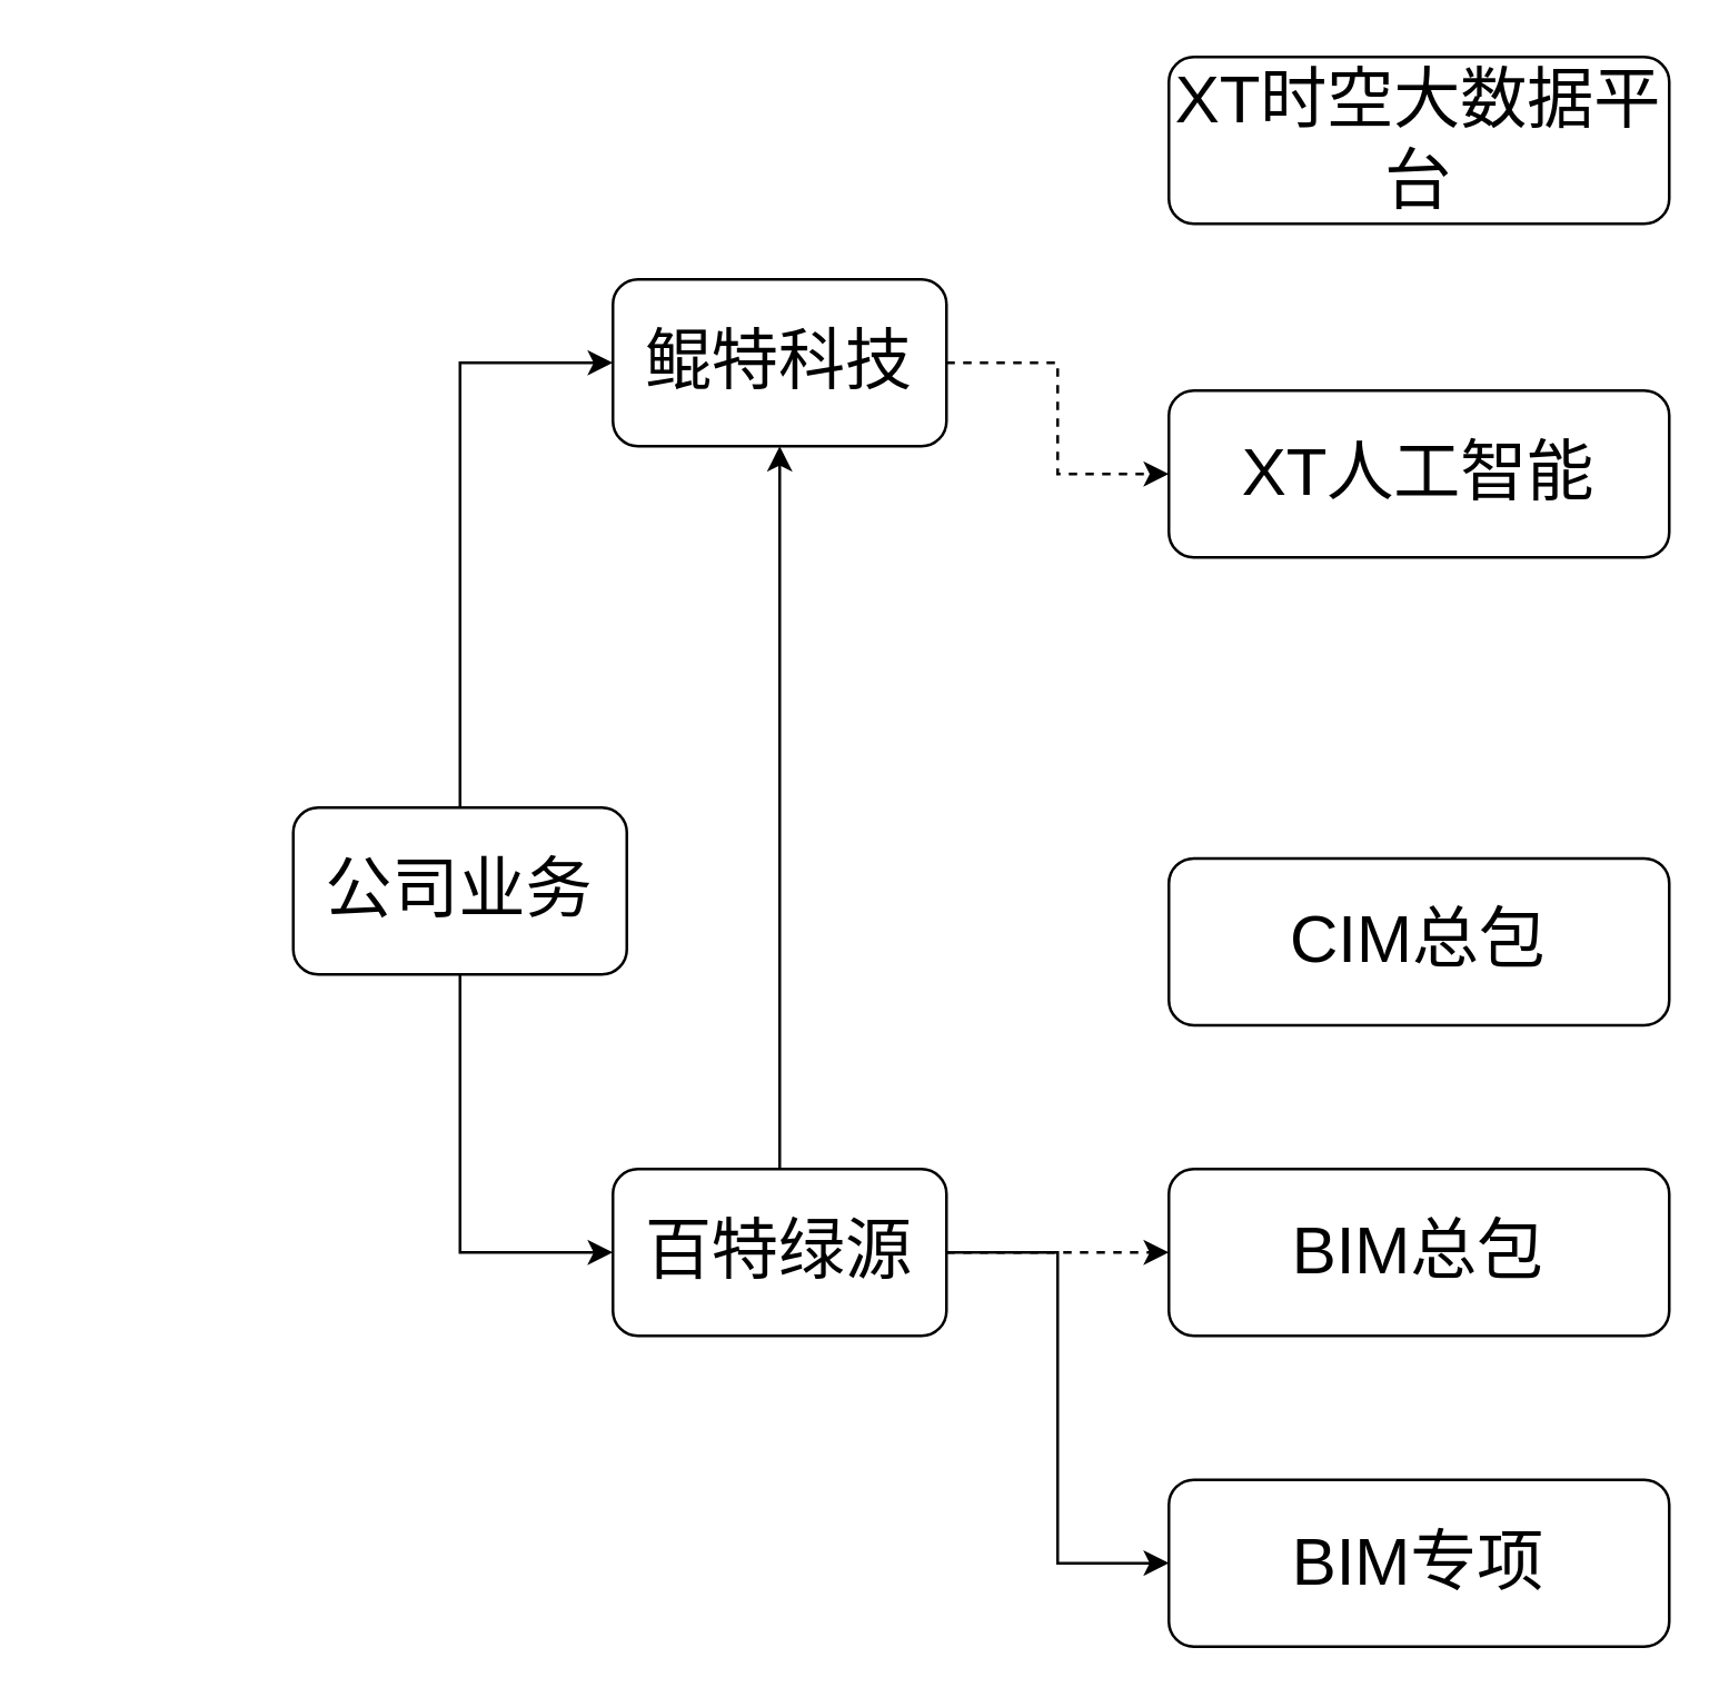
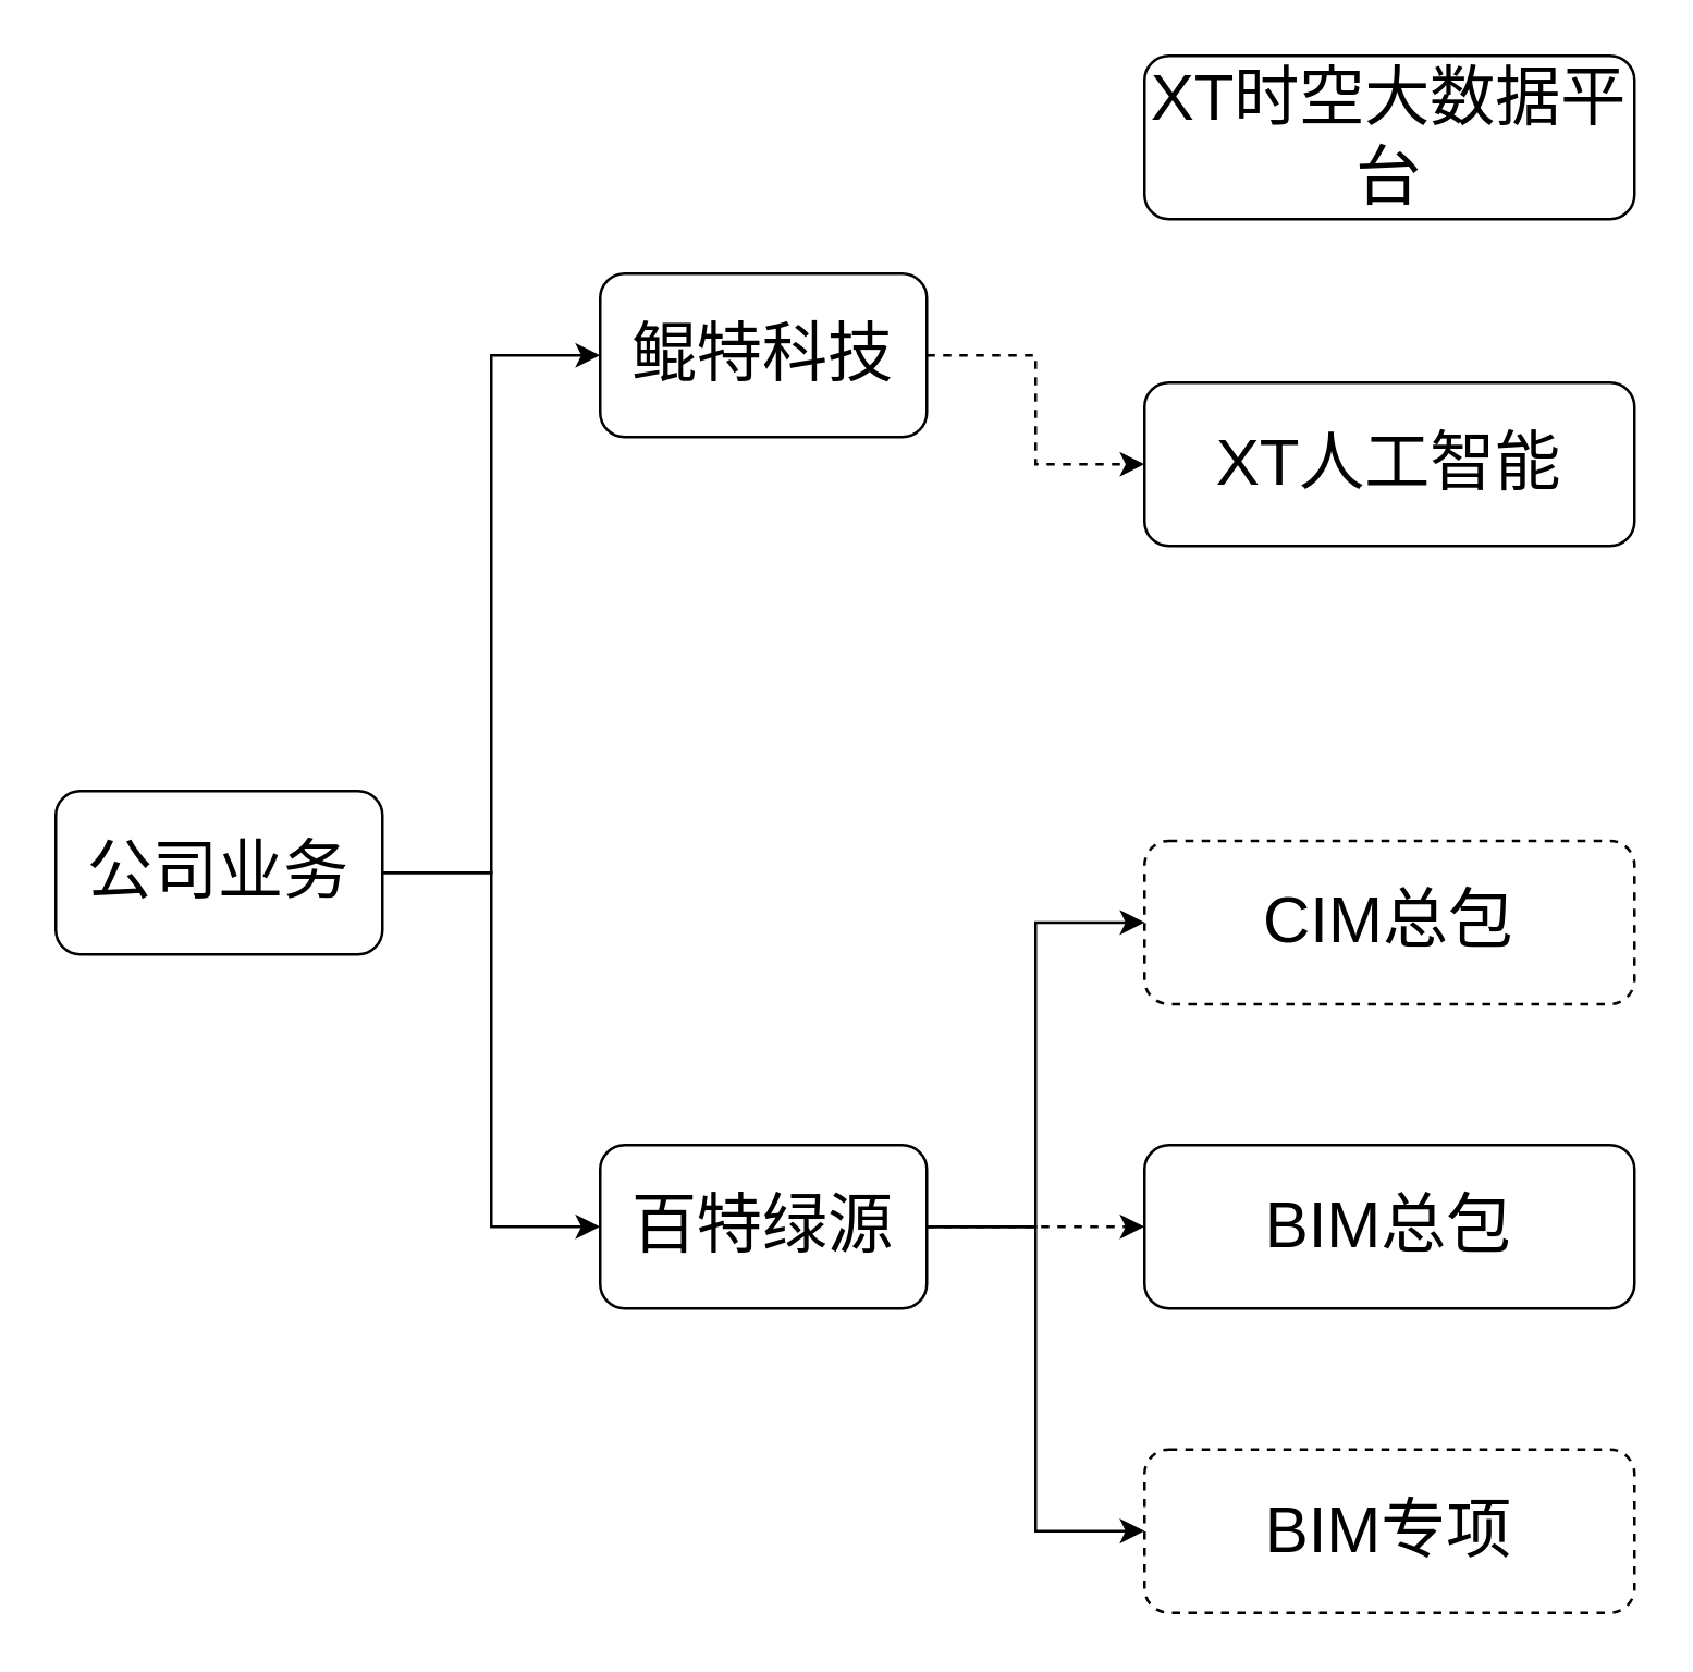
  <mxCell id="0" />
  <mxCell id="1" parent="0" />
  <mxCell id="2" style="edgeStyle=orthogonalEdgeStyle;rounded=0;orthogonalLoop=1;jettySize=auto;html=1;entryX=0;entryY=0.5;entryDx=0;entryDy=0;" edge="1" parent="1" source="4" target="6"><mxGeometry relative="1" as="geometry" /></mxCell>
  <mxCell id="3" style="edgeStyle=orthogonalEdgeStyle;rounded=0;orthogonalLoop=1;jettySize=auto;html=1;entryX=0;entryY=0.5;entryDx=0;entryDy=0;" edge="1" parent="1" source="4" target="10"><mxGeometry relative="1" as="geometry" /></mxCell>
- <mxCell id="4" value="公司业务" style="rounded=1;whiteSpace=wrap;html=1;fontSize=24;" vertex="1" parent="1"><mxGeometry x="105" y="290" width="120" height="60" as="geometry" /></mxCell>
+ <mxCell id="4" value="公司业务" style="rounded=1;whiteSpace=wrap;html=1;fontSize=24;" vertex="1" parent="1"><mxGeometry x="20" y="290" width="120" height="60" as="geometry" /></mxCell>
  <mxCell id="5" style="edgeStyle=orthogonalEdgeStyle;rounded=0;orthogonalLoop=1;jettySize=auto;html=1;dashed=1;" edge="1" parent="1" source="6" target="15"><mxGeometry relative="1" as="geometry" /></mxCell>
  <mxCell id="6" value="鲲特科技" style="rounded=1;whiteSpace=wrap;html=1;fontSize=24;" vertex="1" parent="1"><mxGeometry x="220" y="100" width="120" height="60" as="geometry" /></mxCell>
  <mxCell id="7" style="edgeStyle=orthogonalEdgeStyle;rounded=0;orthogonalLoop=1;jettySize=auto;html=1;entryX=0;entryY=0.5;entryDx=0;entryDy=0;dashed=1;" edge="1" parent="1" source="10" target="11"><mxGeometry relative="1" as="geometry" /></mxCell>
  <mxCell id="8" style="edgeStyle=orthogonalEdgeStyle;rounded=0;orthogonalLoop=1;jettySize=auto;html=1;entryX=0;entryY=0.5;entryDx=0;entryDy=0;" edge="1" parent="1" source="10" target="12"><mxGeometry relative="1" as="geometry" /></mxCell>
- <mxCell id="9" style="edgeStyle=orthogonalEdgeStyle;rounded=0;orthogonalLoop=1;jettySize=auto;html=1;" edge="1" parent="1" source="10" target="6"><mxGeometry relative="1" as="geometry" /></mxCell>
+ <mxCell id="9" style="edgeStyle=orthogonalEdgeStyle;rounded=0;orthogonalLoop=1;jettySize=auto;html=1;entryX=0;entryY=0.5;entryDx=0;entryDy=0;" edge="1" parent="1" source="10" target="13"><mxGeometry relative="1" as="geometry" /></mxCell>
  <mxCell id="10" value="百特绿源" style="rounded=1;whiteSpace=wrap;html=1;fontSize=24;" vertex="1" parent="1"><mxGeometry x="220" y="420" width="120" height="60" as="geometry" /></mxCell>
  <mxCell id="11" value="BIM总包" style="rounded=1;whiteSpace=wrap;html=1;fontSize=24;" vertex="1" parent="1"><mxGeometry x="420" y="420" width="180" height="60" as="geometry" /></mxCell>
- <mxCell id="12" value="BIM专项" style="rounded=1;whiteSpace=wrap;html=1;fontSize=24;" vertex="1" parent="1"><mxGeometry x="420" y="531.75" width="180" height="60" as="geometry" /></mxCell>
- <mxCell id="13" value="CIM总包" style="rounded=1;whiteSpace=wrap;html=1;fontSize=24;" vertex="1" parent="1"><mxGeometry x="420" y="308.25" width="180" height="60" as="geometry" /></mxCell>
+ <mxCell id="12" value="BIM专项" style="rounded=1;whiteSpace=wrap;html=1;fontSize=24;dashed=1;" vertex="1" parent="1"><mxGeometry x="420" y="531.75" width="180" height="60" as="geometry" /></mxCell>
+ <mxCell id="13" value="CIM总包" style="rounded=1;whiteSpace=wrap;html=1;fontSize=24;dashed=1;" vertex="1" parent="1"><mxGeometry x="420" y="308.25" width="180" height="60" as="geometry" /></mxCell>
  <mxCell id="14" value="XT时空大数据平台" style="rounded=1;whiteSpace=wrap;html=1;fontSize=24;" vertex="1" parent="1"><mxGeometry x="420" y="20" width="180" height="60" as="geometry" /></mxCell>
  <mxCell id="15" value="XT人工智能" style="rounded=1;whiteSpace=wrap;html=1;fontSize=24;" vertex="1" parent="1"><mxGeometry x="420" y="140" width="180" height="60" as="geometry" /></mxCell>
